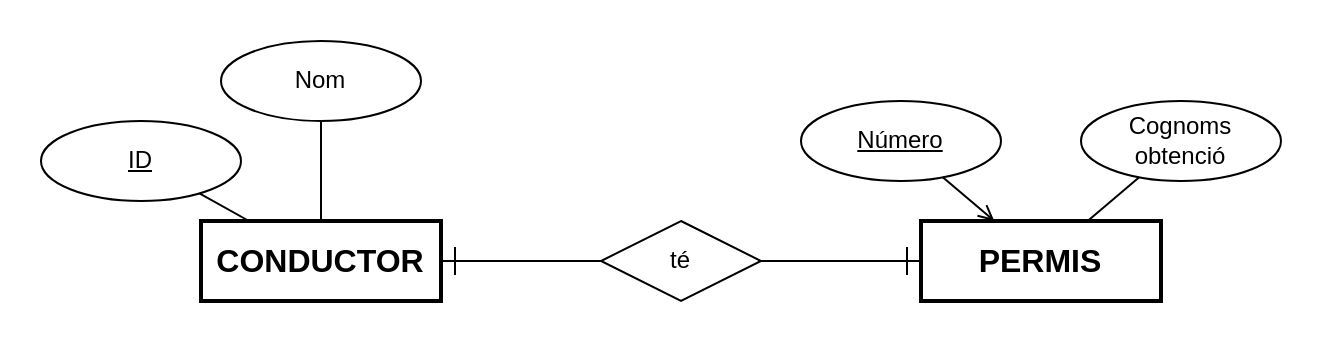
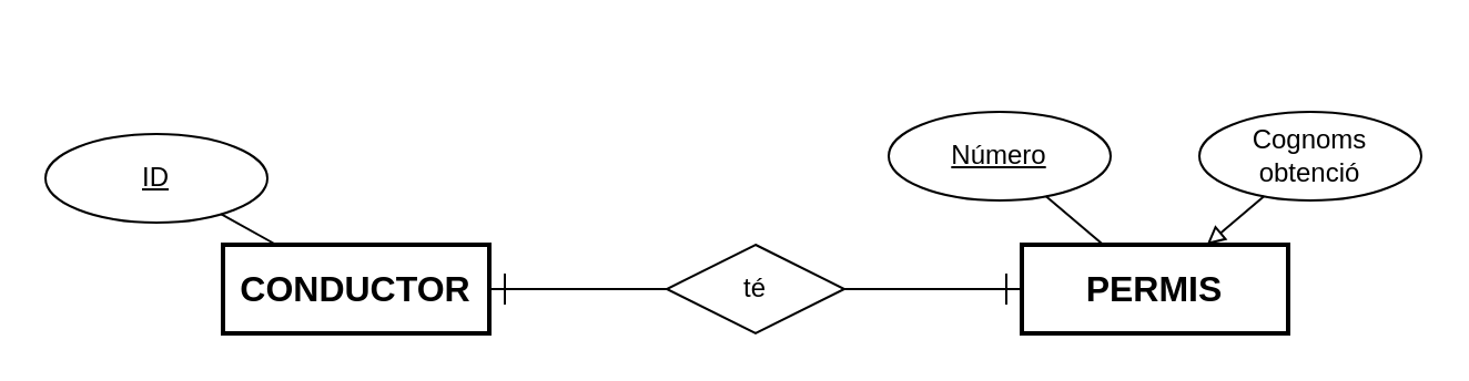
  <mxCell id="0" />
  <mxCell id="1" parent="0" />
  <mxCell id="2" style="rounded=0;orthogonalLoop=1;jettySize=auto;html=1;endArrow=ERone;endFill=0;startArrow=none;startFill=0;startSize=12;endSize=12;" parent="1" source="8" target="10" edge="1"><mxGeometry relative="1" as="geometry"><mxPoint x="260" y="130" as="sourcePoint" /><mxPoint x="180" y="130" as="targetPoint" /></mxGeometry></mxCell>
  <mxCell id="3" value="PERMIS" style="whiteSpace=wrap;html=1;align=center;strokeWidth=2;fontSize=16;fontStyle=1" parent="1" vertex="1"><mxGeometry x="460" y="110" width="120" height="40" as="geometry" /></mxCell>
  <mxCell id="4" value="Cognoms obtenció" style="ellipse;whiteSpace=wrap;html=1;align=center;" parent="1" vertex="1"><mxGeometry x="540" y="50" width="100" height="40" as="geometry" /></mxCell>
  <mxCell id="5" value="Número" style="ellipse;whiteSpace=wrap;html=1;align=center;fontStyle=4" parent="1" vertex="1"><mxGeometry x="400" y="50" width="100" height="40" as="geometry" /></mxCell>
- <mxCell id="6" style="rounded=0;orthogonalLoop=1;jettySize=auto;html=1;endArrow=none;endFill=0;" parent="1" source="4" target="3" edge="1"><mxGeometry relative="1" as="geometry"><mxPoint x="436" y="213" as="sourcePoint" /><mxPoint x="500" y="170" as="targetPoint" /></mxGeometry></mxCell>
- <mxCell id="7" style="rounded=0;orthogonalLoop=1;jettySize=auto;html=1;endArrow=open;endFill=0;" parent="1" source="5" target="3" edge="1"><mxGeometry relative="1" as="geometry"><mxPoint x="446" y="223" as="sourcePoint" /><mxPoint x="510" y="180" as="targetPoint" /></mxGeometry></mxCell>
+ <mxCell id="6" style="rounded=0;orthogonalLoop=1;jettySize=auto;html=1;endArrow=block;endFill=0;" parent="1" source="4" target="3" edge="1"><mxGeometry relative="1" as="geometry"><mxPoint x="436" y="213" as="sourcePoint" /><mxPoint x="500" y="170" as="targetPoint" /></mxGeometry></mxCell>
+ <mxCell id="7" style="rounded=0;orthogonalLoop=1;jettySize=auto;html=1;endArrow=none;endFill=0;" parent="1" source="5" target="3" edge="1"><mxGeometry relative="1" as="geometry"><mxPoint x="446" y="223" as="sourcePoint" /><mxPoint x="510" y="180" as="targetPoint" /></mxGeometry></mxCell>
  <mxCell id="8" value="té" style="rhombus;whiteSpace=wrap;html=1;" parent="1" vertex="1"><mxGeometry x="300" y="110" width="80" height="40" as="geometry" /></mxCell>
  <mxCell id="9" style="rounded=0;orthogonalLoop=1;jettySize=auto;html=1;endArrow=ERone;endFill=0;startSize=10;endSize=12;" parent="1" source="8" target="3" edge="1"><mxGeometry relative="1" as="geometry"><mxPoint x="340" y="130" as="sourcePoint" /><mxPoint x="230" y="140" as="targetPoint" /></mxGeometry></mxCell>
  <mxCell id="10" value="CONDUCTOR" style="whiteSpace=wrap;html=1;align=center;strokeWidth=2;fontSize=16;fontStyle=1" vertex="1" parent="1"><mxGeometry x="100" y="110" width="120" height="40" as="geometry" /></mxCell>
  <mxCell id="11" value="ID" style="ellipse;whiteSpace=wrap;html=1;align=center;fontStyle=4" vertex="1" parent="1"><mxGeometry x="20" y="60" width="100" height="40" as="geometry" /></mxCell>
  <mxCell id="12" style="rounded=0;orthogonalLoop=1;jettySize=auto;html=1;endArrow=none;endFill=0;" edge="1" parent="1" source="11" target="10"><mxGeometry relative="1" as="geometry"><mxPoint x="86" y="223" as="sourcePoint" /><mxPoint x="150" y="180" as="targetPoint" /></mxGeometry></mxCell>
- <mxCell id="13" value="Nom" style="ellipse;whiteSpace=wrap;html=1;align=center;" vertex="1" parent="1"><mxGeometry x="110" y="20" width="100" height="40" as="geometry" /></mxCell>
- <mxCell id="14" style="rounded=0;orthogonalLoop=1;jettySize=auto;html=1;endArrow=none;endFill=0;" edge="1" parent="1" source="13" target="10"><mxGeometry relative="1" as="geometry"><mxPoint x="235" y="59" as="sourcePoint" /><mxPoint x="186" y="120" as="targetPoint" /></mxGeometry></mxCell>
